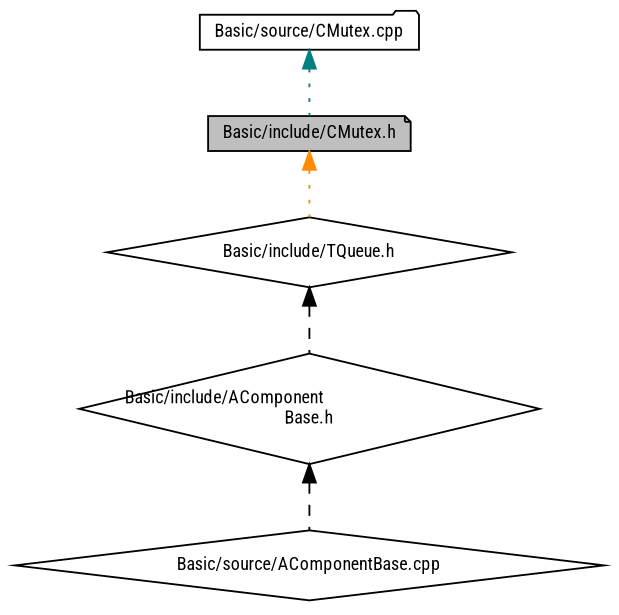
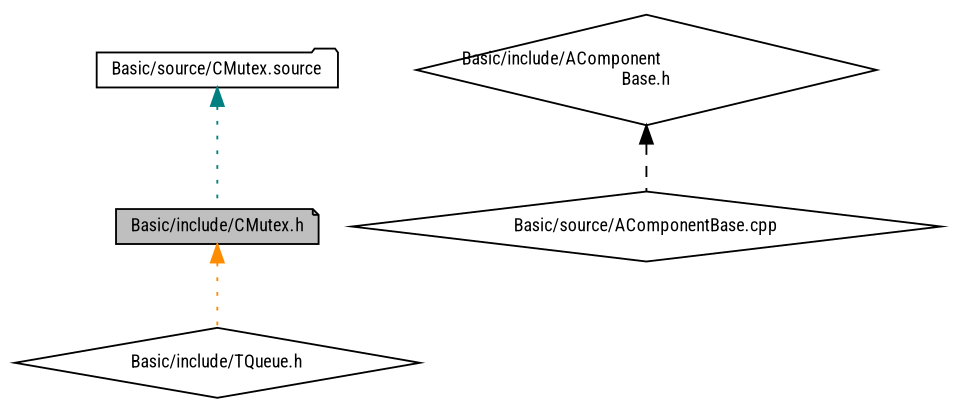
  digraph {
    fontname="Roboto Condensed"
    node [color=black fillcolor=white fontname="Roboto Condensed" fontsize=10 shape=diamond style=filled]
    edge [color=black dir=back fontname="Roboto Condensed" fontsize=10 labelfontname=Helvetica labelfontsize=10 style=dotted]
    n1 [fillcolor=grey75 fontcolor=black height=0.2 label="Basic/include/CMutex.h" shape=note width=0.4]
    n2 [height=0.2 label="Basic/include/TQueue.h" width=0.4]
    n3 [height=0.2 label="Basic/include/AComponent\lBase.h" width=0.4]
-   n4 [height=0.2 label="Basic/source/CMutex.cpp" shape=folder width=0.4]
+   n4 [height=0.2 label="Basic/source/CMutex.source" shape=folder width=0.4]
    n5 [height=0.2 label="Basic/source/AComponentBase.cpp" width=0.4]
    n1 -> n2 [color=darkorange]
-   n2 -> n3 [style=dashed]
    n3 -> n5 [style=dashed]
    n4 -> n1 [color=teal]
  }
